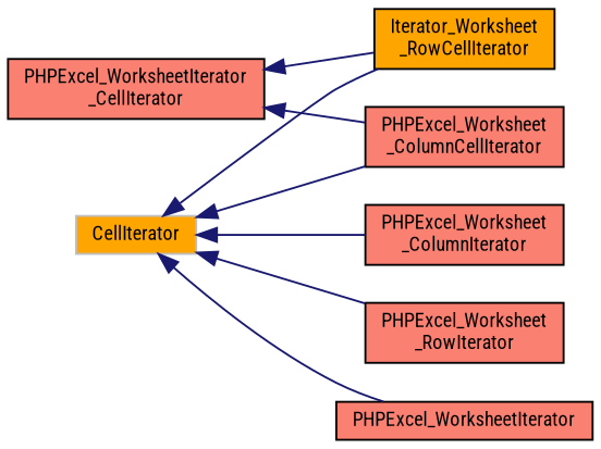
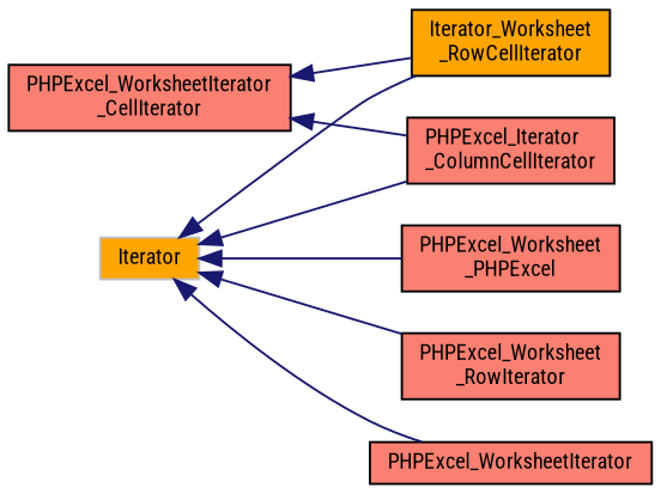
  digraph {
    fontname="Roboto Condensed"
    rankdir=LR
    node [color=black fillcolor=salmon fontname="Roboto Condensed" fontsize=10 shape=record style=filled]
    edge [color=midnightblue dir=back fontname="Roboto Condensed" fontsize=10 labelfontname=Helvetica labelfontsize=10 style=solid]
-   n1 [color=grey75 fillcolor=orange height=0.2 label=CellIterator width=0.4]
-   n2 [height=0.2 label="PHPExcel_Worksheet\l_ColumnCellIterator" width=0.4]
-   n3 [height=0.2 label="PHPExcel_Worksheet\l_ColumnIterator" width=0.4]
+   n1 [color=grey75 fillcolor=orange height=0.2 label=Iterator width=0.4]
+   n2 [height=0.2 label="PHPExcel_Iterator\l_ColumnCellIterator" width=0.4]
+   n3 [height=0.2 label="PHPExcel_Worksheet\l_PHPExcel" width=0.4]
    n4 [fillcolor=orange height=0.2 label="Iterator_Worksheet\l_RowCellIterator" width=0.4]
    n5 [height=0.2 label="PHPExcel_Worksheet\l_RowIterator" width=0.4]
    n6 [height=0.2 label=PHPExcel_WorksheetIterator width=0.4]
    n7 [height=0.2 label="PHPExcel_WorksheetIterator\l_CellIterator" width=0.4]
    n1 -> n2
    n1 -> n3
    n1 -> n4
    n1 -> n5
    n1 -> n6
    n7 -> n2
    n7 -> n4
  }
